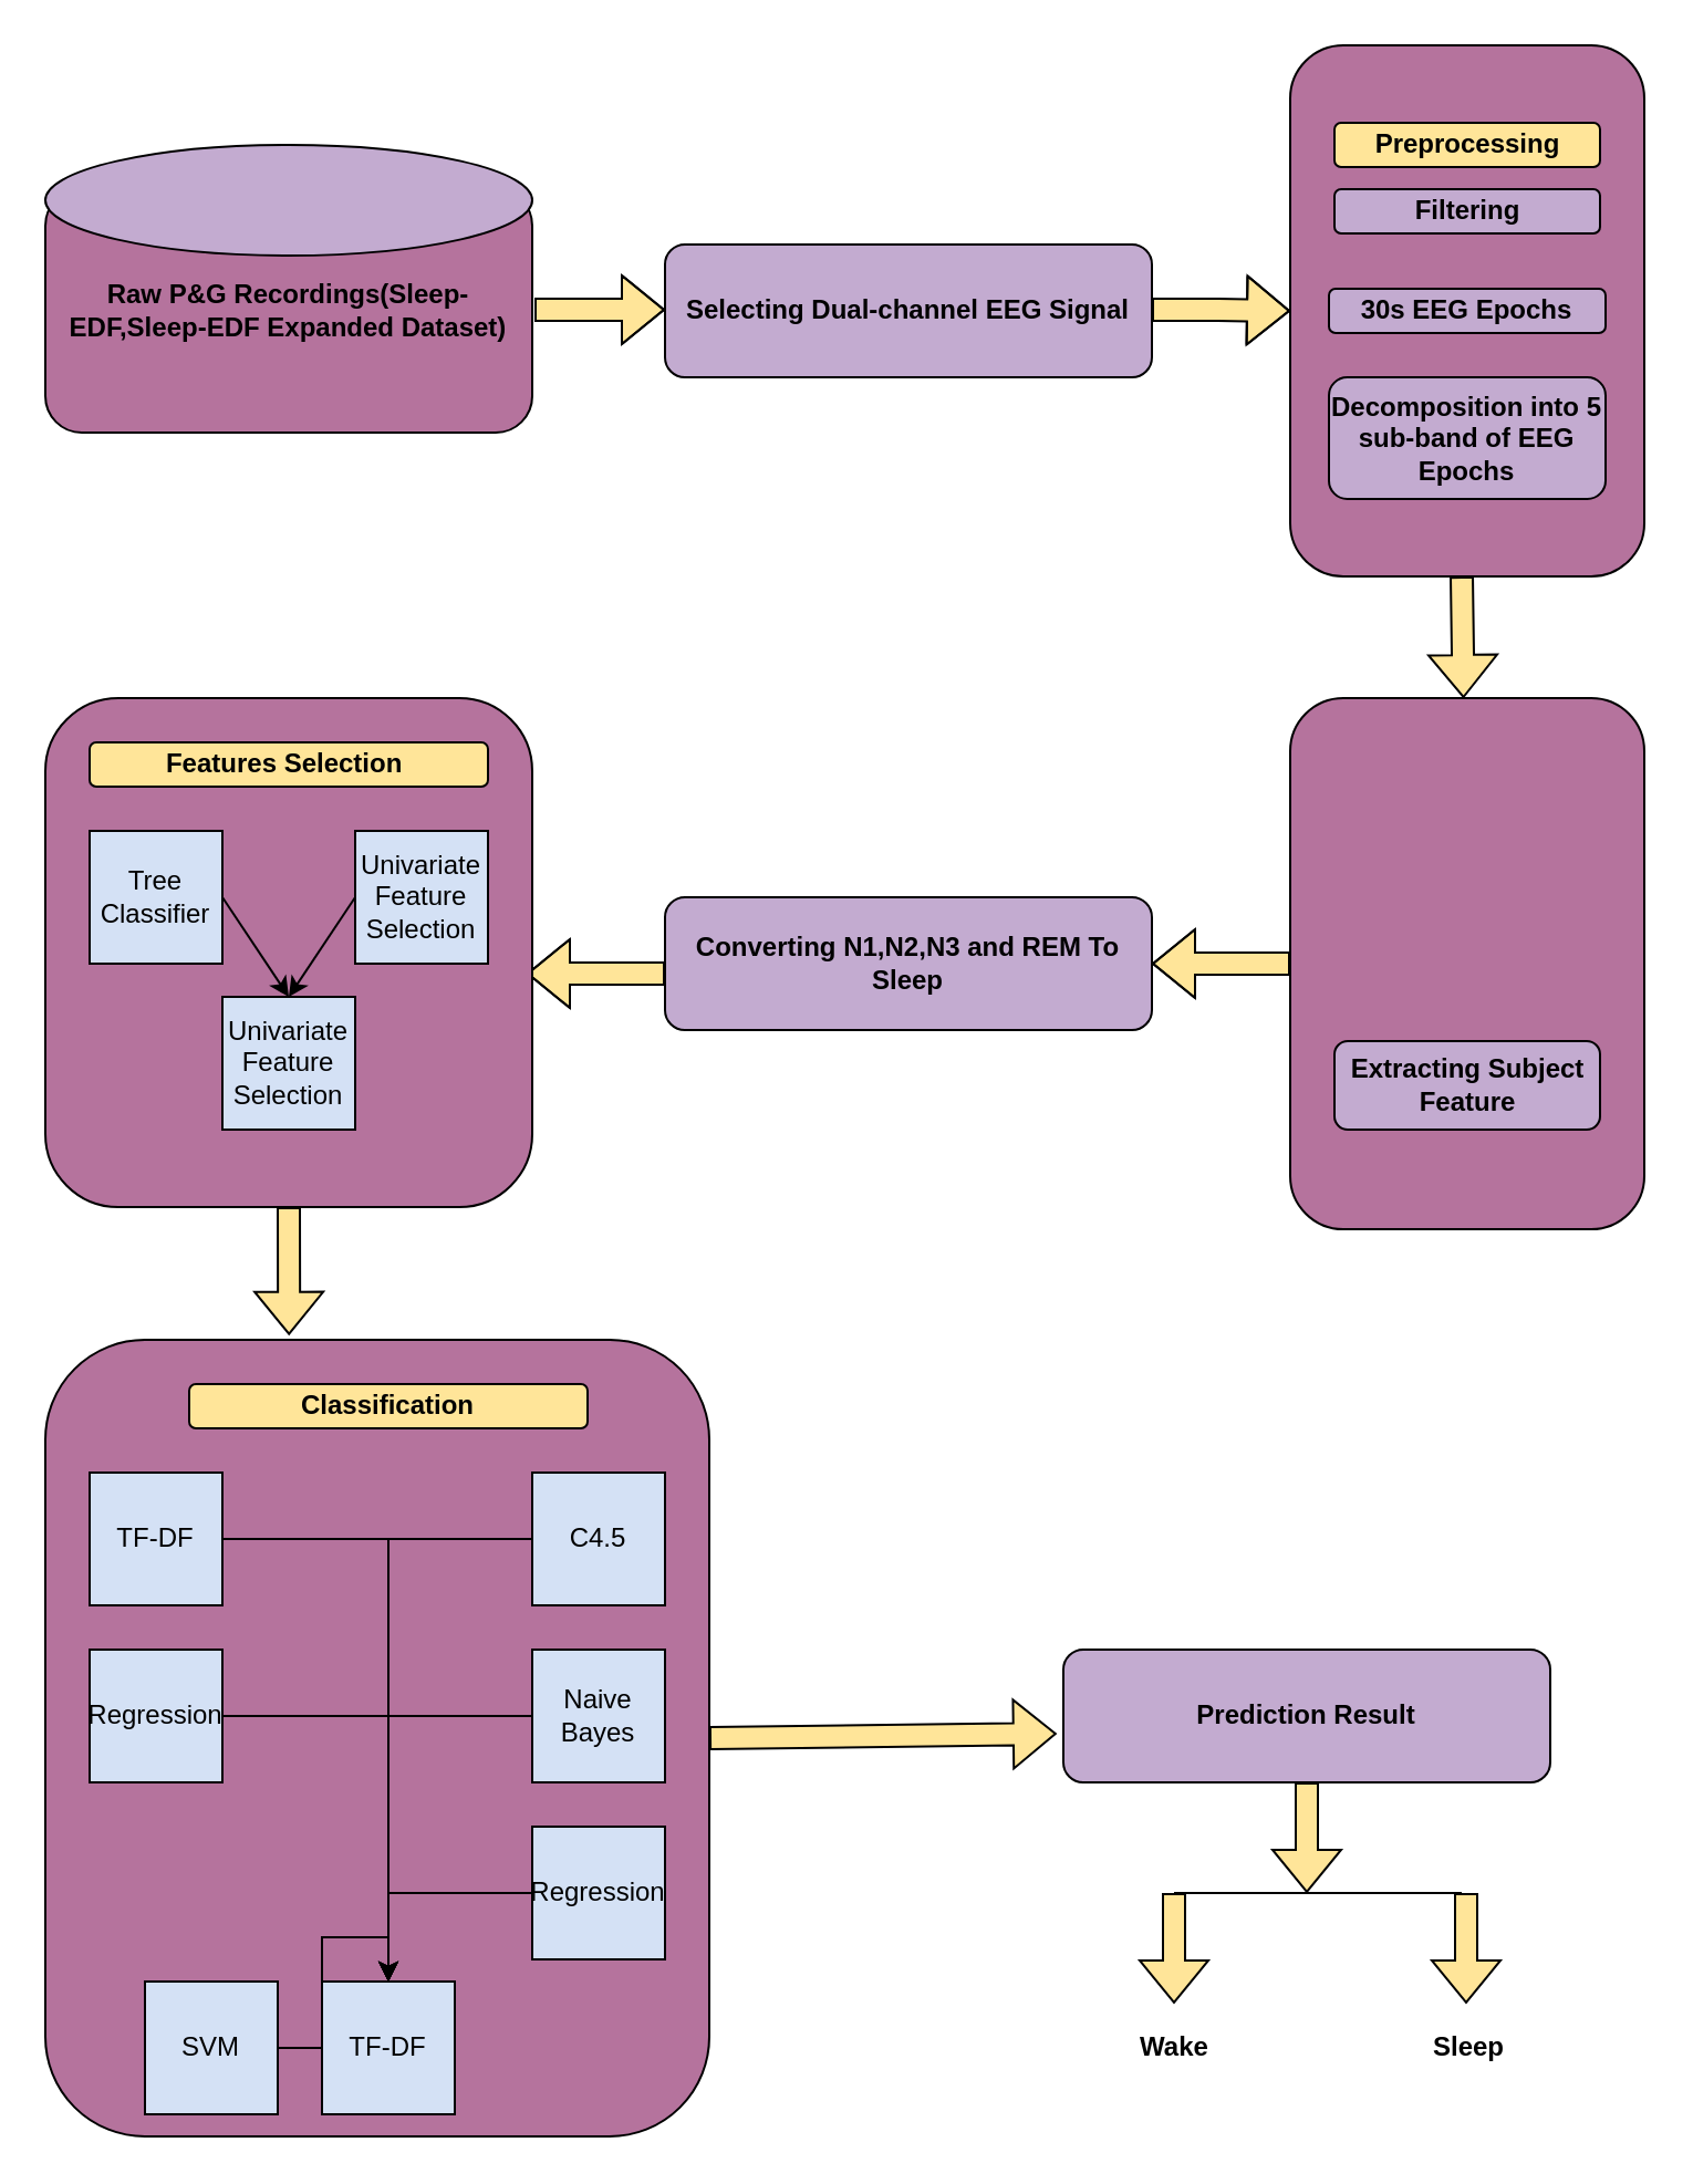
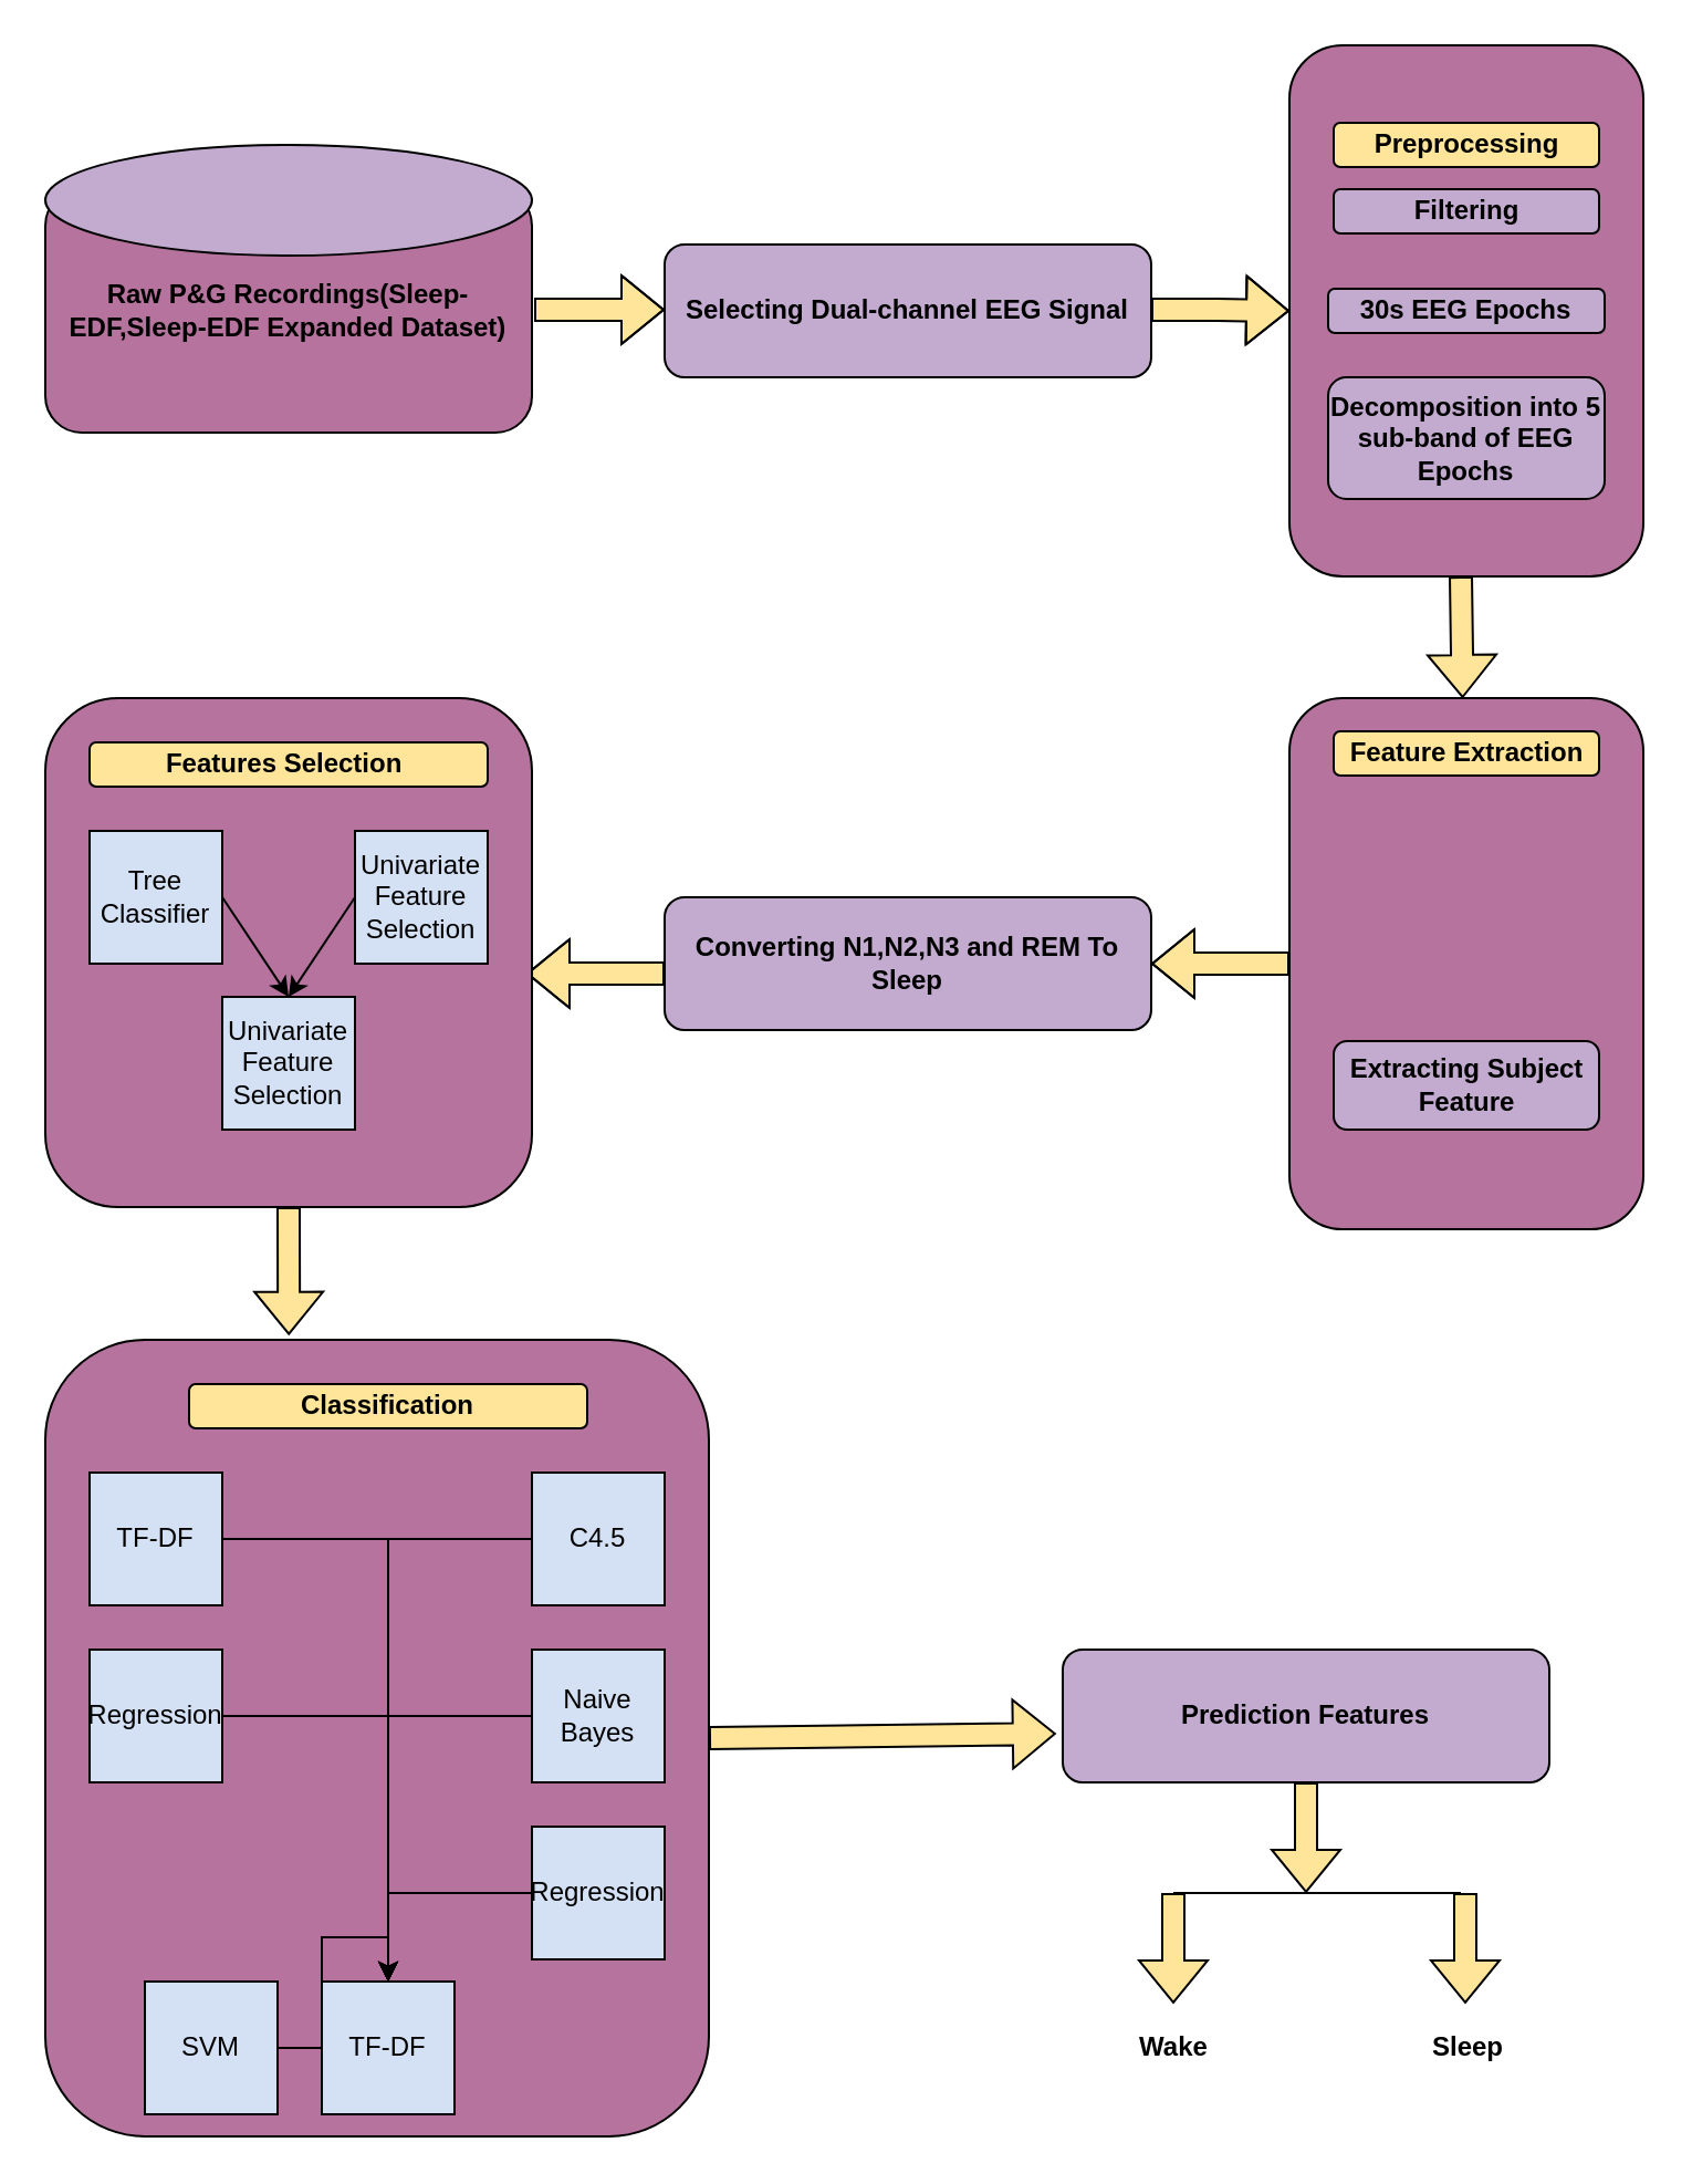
  <mxCell id="0" />
  <mxCell id="1" parent="0" />
  <mxCell id="2" value="" style="shape=flexArrow;endArrow=classic;html=1;rounded=0;entryX=0;entryY=0.5;entryDx=0;entryDy=0;fillColor=#FFE599;" edge="1" parent="1" target="9"><mxGeometry width="50" height="50" relative="1" as="geometry"><mxPoint x="520" y="139.52" as="sourcePoint" /><mxPoint x="578.9" y="139.5" as="targetPoint" /><Array as="points"><mxPoint x="550" y="139.52" /></Array></mxGeometry></mxCell>
  <mxCell id="3" value="&lt;b&gt;Raw P&amp;amp;G Recordings(Sleep-EDF,Sleep-EDF Expanded Dataset)&lt;/b&gt;" style="rounded=1;whiteSpace=wrap;html=1;fillColor=#B5739D;align=center;" vertex="1" parent="1"><mxGeometry x="20" y="85" width="220" height="110" as="geometry" /></mxCell>
  <mxCell id="4" value="" style="ellipse;whiteSpace=wrap;html=1;fillColor=#C3ABD0;" vertex="1" parent="1"><mxGeometry x="20" y="65" width="220" height="50" as="geometry" /></mxCell>
  <mxCell id="5" value="&lt;b&gt;Selecting Dual-channel EEG Signal&lt;/b&gt;" style="rounded=1;whiteSpace=wrap;html=1;fillColor=#C3ABD0;" vertex="1" parent="1"><mxGeometry x="300" y="110" width="220" height="60" as="geometry" /></mxCell>
  <mxCell id="6" value="" style="rounded=1;whiteSpace=wrap;html=1;fillColor=#B5739D;" vertex="1" parent="1"><mxGeometry x="20" y="605" width="300" height="360" as="geometry" /></mxCell>
  <mxCell id="7" value="" style="rounded=1;whiteSpace=wrap;html=1;fillColor=#B5739D;" vertex="1" parent="1"><mxGeometry x="582.5" y="315" width="160" height="240" as="geometry" /></mxCell>
+ <mxCell id="8" value="&lt;b&gt;Feature Extraction&lt;/b&gt;" style="rounded=1;whiteSpace=wrap;html=1;fillColor=#FFE599;" vertex="1" parent="1"><mxGeometry x="602.5" y="330" width="120" height="20" as="geometry" /></mxCell>
  <mxCell id="9" value="" style="rounded=1;whiteSpace=wrap;html=1;fillColor=#B5739D;" vertex="1" parent="1"><mxGeometry x="582.5" y="20" width="160" height="240" as="geometry" /></mxCell>
  <mxCell id="10" value="&lt;b&gt;Filtering&lt;/b&gt;" style="rounded=1;whiteSpace=wrap;html=1;fillColor=#C3ABD0;" vertex="1" parent="1"><mxGeometry x="602.5" y="85" width="120" height="20" as="geometry" /></mxCell>
  <mxCell id="11" value="&lt;b&gt;30s EEG Epochs&lt;/b&gt;" style="rounded=1;whiteSpace=wrap;html=1;fillColor=#C3ABD0;" vertex="1" parent="1"><mxGeometry x="600" y="130" width="125" height="20" as="geometry" /></mxCell>
  <mxCell id="12" value="&lt;b&gt;Decomposition into 5 sub-band of EEG Epochs&lt;/b&gt;" style="rounded=1;whiteSpace=wrap;html=1;fillColor=#C3ABD0;" vertex="1" parent="1"><mxGeometry x="600" y="170" width="125" height="55" as="geometry" /></mxCell>
  <mxCell id="13" value="&lt;b&gt;Preprocessing&lt;/b&gt;" style="rounded=1;whiteSpace=wrap;html=1;fillColor=#FFE599;" vertex="1" parent="1"><mxGeometry x="602.5" y="55" width="120" height="20" as="geometry" /></mxCell>
  <mxCell id="14" value="&lt;b&gt;Extracting Subject Feature&lt;/b&gt;" style="rounded=1;whiteSpace=wrap;html=1;fillColor=#C3ABD0;" vertex="1" parent="1"><mxGeometry x="602.5" y="470" width="120" height="40" as="geometry" /></mxCell>
  <mxCell id="15" value="" style="shape=flexArrow;endArrow=classic;html=1;rounded=0;fillColor=#FFE599;" edge="1" parent="1"><mxGeometry width="50" height="50" relative="1" as="geometry"><mxPoint x="241" y="139.5" as="sourcePoint" /><mxPoint x="300" y="139.5" as="targetPoint" /><Array as="points"><mxPoint x="271" y="139.5" /></Array></mxGeometry></mxCell>
  <mxCell id="16" value="" style="shape=flexArrow;endArrow=classic;html=1;rounded=0;fillColor=#FFE599;" edge="1" parent="1" target="7"><mxGeometry width="50" height="50" relative="1" as="geometry"><mxPoint x="660" y="260" as="sourcePoint" /><mxPoint x="710" y="210" as="targetPoint" /></mxGeometry></mxCell>
  <mxCell id="17" value="" style="shape=flexArrow;endArrow=classic;html=1;rounded=0;exitX=0;exitY=0.5;exitDx=0;exitDy=0;fillColor=#FFE599;" edge="1" parent="1" source="7"><mxGeometry width="50" height="50" relative="1" as="geometry"><mxPoint x="510" y="489.52" as="sourcePoint" /><mxPoint x="520" y="435" as="targetPoint" /><Array as="points"><mxPoint x="550" y="435" /></Array></mxGeometry></mxCell>
  <mxCell id="18" value="" style="shape=flexArrow;endArrow=classic;html=1;rounded=0;exitX=0;exitY=0.5;exitDx=0;exitDy=0;entryX=1;entryY=0.5;entryDx=0;entryDy=0;fillColor=#FFE599;" edge="1" parent="1"><mxGeometry width="50" height="50" relative="1" as="geometry"><mxPoint x="300" y="439.5" as="sourcePoint" /><mxPoint x="237.5" y="439.5" as="targetPoint" /><Array as="points"><mxPoint x="267.5" y="439.5" /></Array></mxGeometry></mxCell>
  <mxCell id="19" value="" style="rounded=1;whiteSpace=wrap;html=1;fillColor=#B5739D;" vertex="1" parent="1"><mxGeometry x="20" y="315" width="220" height="230" as="geometry" /></mxCell>
  <mxCell id="20" value="&lt;b&gt;Features Selection&amp;nbsp;&lt;/b&gt;" style="rounded=1;whiteSpace=wrap;html=1;fillColor=#FFE599;" vertex="1" parent="1"><mxGeometry x="40" y="335" width="180" height="20" as="geometry" /></mxCell>
  <mxCell id="21" value="Tree Classifier" style="whiteSpace=wrap;html=1;aspect=fixed;fillColor=#D4E1F5;" vertex="1" parent="1"><mxGeometry x="40" y="375" width="60" height="60" as="geometry" /></mxCell>
  <mxCell id="22" value="Univariate&lt;br&gt;Feature Selection" style="whiteSpace=wrap;html=1;aspect=fixed;fillColor=#D4E1F5;" vertex="1" parent="1"><mxGeometry x="160" y="375" width="60" height="60" as="geometry" /></mxCell>
  <mxCell id="23" value="Univariate&lt;br&gt;Feature Selection" style="whiteSpace=wrap;html=1;aspect=fixed;fillColor=#D4E1F5;" vertex="1" parent="1"><mxGeometry x="100" y="450" width="60" height="60" as="geometry" /></mxCell>
  <mxCell id="24" value="" style="endArrow=classic;html=1;rounded=0;fillColor=#FFE599;exitX=1;exitY=0.5;exitDx=0;exitDy=0;entryX=0.5;entryY=0;entryDx=0;entryDy=0;" edge="1" parent="1" source="21" target="23"><mxGeometry width="50" height="50" relative="1" as="geometry"><mxPoint x="390" y="415" as="sourcePoint" /><mxPoint x="440" y="365" as="targetPoint" /></mxGeometry></mxCell>
  <mxCell id="25" value="" style="endArrow=classic;html=1;rounded=0;fillColor=#FFE599;exitX=0;exitY=0.5;exitDx=0;exitDy=0;entryX=0.5;entryY=0;entryDx=0;entryDy=0;" edge="1" parent="1" source="22" target="23"><mxGeometry width="50" height="50" relative="1" as="geometry"><mxPoint x="430" y="535" as="sourcePoint" /><mxPoint x="480" y="485" as="targetPoint" /></mxGeometry></mxCell>
  <mxCell id="26" value="&lt;b&gt;Classification&lt;/b&gt;" style="rounded=1;whiteSpace=wrap;html=1;fillColor=#FFE599;" vertex="1" parent="1"><mxGeometry x="85" y="625" width="180" height="20" as="geometry" /></mxCell>
  <mxCell id="27" value="&lt;b&gt;Converting N1,N2,N3 and REM To Sleep&lt;/b&gt;" style="rounded=1;whiteSpace=wrap;html=1;fillColor=#C3ABD0;" vertex="1" parent="1"><mxGeometry x="300" y="405" width="220" height="60" as="geometry" /></mxCell>
  <mxCell id="28" style="edgeStyle=orthogonalEdgeStyle;rounded=0;orthogonalLoop=1;jettySize=auto;html=1;fillColor=#FFE599;" edge="1" parent="1" source="29" target="40"><mxGeometry relative="1" as="geometry" /></mxCell>
  <mxCell id="29" value="TF-DF" style="whiteSpace=wrap;html=1;aspect=fixed;fillColor=#D4E1F5;" vertex="1" parent="1"><mxGeometry x="40" y="665" width="60" height="60" as="geometry" /></mxCell>
  <mxCell id="30" style="edgeStyle=orthogonalEdgeStyle;rounded=0;orthogonalLoop=1;jettySize=auto;html=1;entryX=0.5;entryY=0;entryDx=0;entryDy=0;fillColor=#FFE599;" edge="1" parent="1" source="31" target="40"><mxGeometry relative="1" as="geometry" /></mxCell>
  <mxCell id="31" value="C4.5" style="whiteSpace=wrap;html=1;aspect=fixed;fillColor=#D4E1F5;" vertex="1" parent="1"><mxGeometry x="240" y="665" width="60" height="60" as="geometry" /></mxCell>
  <mxCell id="32" style="edgeStyle=orthogonalEdgeStyle;rounded=0;orthogonalLoop=1;jettySize=auto;html=1;entryX=0.5;entryY=0;entryDx=0;entryDy=0;fillColor=#FFE599;" edge="1" parent="1" source="33" target="40"><mxGeometry relative="1" as="geometry" /></mxCell>
  <mxCell id="33" value="Regression" style="whiteSpace=wrap;html=1;aspect=fixed;fillColor=#D4E1F5;" vertex="1" parent="1"><mxGeometry x="40" y="745" width="60" height="60" as="geometry" /></mxCell>
  <mxCell id="34" style="edgeStyle=orthogonalEdgeStyle;rounded=0;orthogonalLoop=1;jettySize=auto;html=1;entryX=0.5;entryY=0;entryDx=0;entryDy=0;fillColor=#FFE599;" edge="1" parent="1" source="35" target="40"><mxGeometry relative="1" as="geometry" /></mxCell>
  <mxCell id="35" value="SVM" style="whiteSpace=wrap;html=1;aspect=fixed;fillColor=#D4E1F5;" vertex="1" parent="1"><mxGeometry x="65" y="895" width="60" height="60" as="geometry" /></mxCell>
  <mxCell id="36" style="edgeStyle=orthogonalEdgeStyle;rounded=0;orthogonalLoop=1;jettySize=auto;html=1;entryX=0.5;entryY=0;entryDx=0;entryDy=0;fillColor=#FFE599;" edge="1" parent="1" source="37" target="40"><mxGeometry relative="1" as="geometry" /></mxCell>
  <mxCell id="37" value="Naive Bayes" style="whiteSpace=wrap;html=1;aspect=fixed;fillColor=#D4E1F5;" vertex="1" parent="1"><mxGeometry x="240" y="745" width="60" height="60" as="geometry" /></mxCell>
  <mxCell id="38" style="edgeStyle=orthogonalEdgeStyle;rounded=0;orthogonalLoop=1;jettySize=auto;html=1;entryX=0.5;entryY=0;entryDx=0;entryDy=0;fillColor=#FFE599;" edge="1" parent="1" source="39" target="40"><mxGeometry relative="1" as="geometry" /></mxCell>
  <mxCell id="39" value="Regression" style="whiteSpace=wrap;html=1;aspect=fixed;fillColor=#D4E1F5;" vertex="1" parent="1"><mxGeometry x="240" y="825" width="60" height="60" as="geometry" /></mxCell>
  <mxCell id="40" value="TF-DF" style="whiteSpace=wrap;html=1;aspect=fixed;fillColor=#D4E1F5;" vertex="1" parent="1"><mxGeometry x="145" y="895" width="60" height="60" as="geometry" /></mxCell>
- <mxCell id="41" value="&lt;b&gt;Prediction Result&lt;/b&gt;" style="rounded=1;whiteSpace=wrap;html=1;fillColor=#C3ABD0;" vertex="1" parent="1"><mxGeometry x="480" y="745" width="220" height="60" as="geometry" /></mxCell>
+ <mxCell id="41" value="&lt;b&gt;Prediction Features&lt;/b&gt;" style="rounded=1;whiteSpace=wrap;html=1;fillColor=#C3ABD0;" vertex="1" parent="1"><mxGeometry x="480" y="745" width="220" height="60" as="geometry" /></mxCell>
  <mxCell id="42" value="" style="shape=flexArrow;endArrow=classic;html=1;rounded=0;exitX=1;exitY=0.5;exitDx=0;exitDy=0;entryX=-0.014;entryY=0.633;entryDx=0;entryDy=0;fillColor=#FFE599;entryPerimeter=0;" edge="1" parent="1" source="6" target="41"><mxGeometry width="50" height="50" relative="1" as="geometry"><mxPoint x="440" y="615" as="sourcePoint" /><mxPoint x="377.5" y="615" as="targetPoint" /><Array as="points" /></mxGeometry></mxCell>
  <mxCell id="43" value="" style="shape=flexArrow;endArrow=classic;html=1;rounded=0;exitX=0.5;exitY=1;exitDx=0;exitDy=0;entryX=0.367;entryY=-0.006;entryDx=0;entryDy=0;fillColor=#FFE599;entryPerimeter=0;" edge="1" parent="1" source="19" target="6"><mxGeometry width="50" height="50" relative="1" as="geometry"><mxPoint x="310" y="485" as="sourcePoint" /><mxPoint x="247.5" y="485" as="targetPoint" /><Array as="points" /></mxGeometry></mxCell>
  <mxCell id="44" value="" style="shape=flexArrow;endArrow=classic;html=1;rounded=0;exitX=0.5;exitY=1;exitDx=0;exitDy=0;fillColor=#FFE599;" edge="1" parent="1" source="41"><mxGeometry width="50" height="50" relative="1" as="geometry"><mxPoint x="420" y="675" as="sourcePoint" /><mxPoint x="590" y="855" as="targetPoint" /><Array as="points" /></mxGeometry></mxCell>
  <mxCell id="45" value="" style="endArrow=none;html=1;rounded=0;fillColor=#FFE599;" edge="1" parent="1"><mxGeometry width="50" height="50" relative="1" as="geometry"><mxPoint x="530" y="855" as="sourcePoint" /><mxPoint x="660" y="855" as="targetPoint" /></mxGeometry></mxCell>
  <mxCell id="46" value="" style="shape=flexArrow;endArrow=classic;html=1;rounded=0;fillColor=#FFE599;" edge="1" parent="1"><mxGeometry width="50" height="50" relative="1" as="geometry"><mxPoint x="530" y="855" as="sourcePoint" /><mxPoint x="530" y="905" as="targetPoint" /><Array as="points" /></mxGeometry></mxCell>
  <mxCell id="47" value="" style="shape=flexArrow;endArrow=classic;html=1;rounded=0;fillColor=#FFE599;" edge="1" parent="1"><mxGeometry width="50" height="50" relative="1" as="geometry"><mxPoint x="662" y="855" as="sourcePoint" /><mxPoint x="662" y="905" as="targetPoint" /><Array as="points" /></mxGeometry></mxCell>
  <mxCell id="48" value="&lt;b&gt;Wake&lt;/b&gt;" style="text;html=1;align=center;verticalAlign=middle;resizable=0;points=[];autosize=1;strokeColor=none;fillColor=none;" vertex="1" parent="1"><mxGeometry x="505" y="915" width="50" height="20" as="geometry" /></mxCell>
  <mxCell id="49" value="&lt;b&gt;Sleep&lt;/b&gt;" style="text;html=1;align=center;verticalAlign=middle;resizable=0;points=[];autosize=1;strokeColor=none;fillColor=none;" vertex="1" parent="1"><mxGeometry x="637.5" y="915" width="50" height="20" as="geometry" /></mxCell>
